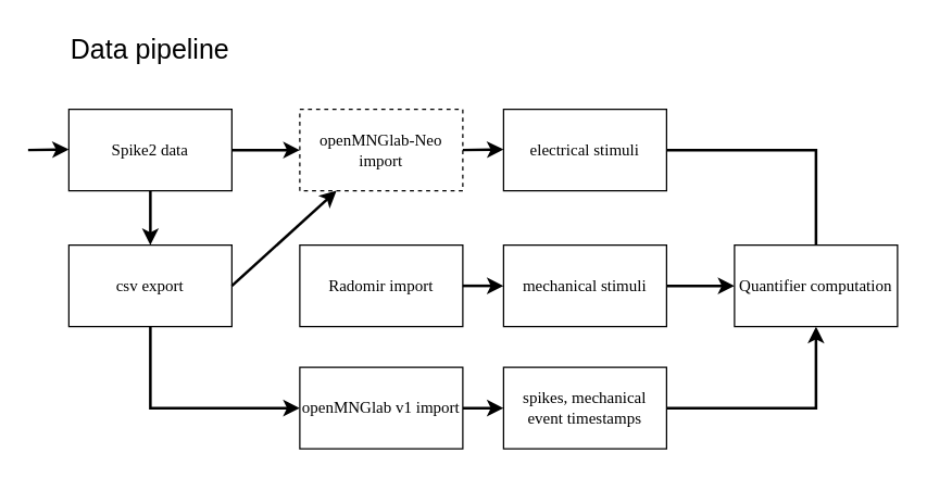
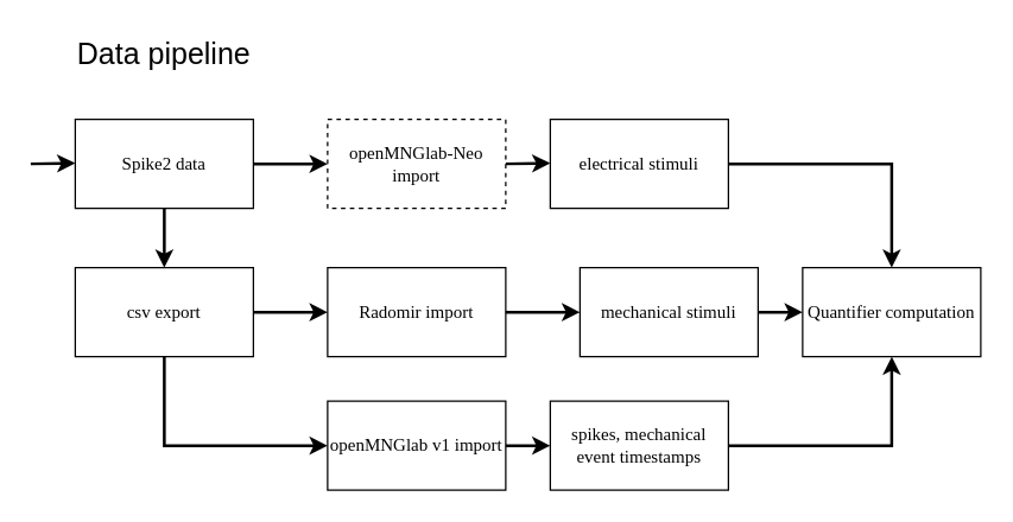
  <mxCell id="0" />
  <mxCell id="1" parent="0" />
  <mxCell id="2" value="Spike2 data" style="rounded=0;whiteSpace=wrap;html=1;fontFamily=Verdana;" vertex="1" parent="1"><mxGeometry x="50" y="80" width="120" height="60" as="geometry" /></mxCell>
  <mxCell id="3" value="Data pipeline" style="text;html=1;strokeColor=none;fillColor=none;align=center;verticalAlign=middle;whiteSpace=wrap;rounded=0;fontFamily=Helvetica;fontSize=20;" vertex="1" parent="1"><mxGeometry x="50" y="20" width="120" height="30" as="geometry" /></mxCell>
  <mxCell id="4" value="" style="endArrow=classic;html=1;rounded=0;fontFamily=Verdana;strokeWidth=2;exitX=0.5;exitY=1;exitDx=0;exitDy=0;" edge="1" parent="1" source="2" target="5"><mxGeometry width="50" height="50" relative="1" as="geometry"><mxPoint x="200" y="200" as="sourcePoint" /><mxPoint x="250" y="150" as="targetPoint" /></mxGeometry></mxCell>
  <mxCell id="5" value="csv export" style="rounded=0;whiteSpace=wrap;html=1;fontFamily=Verdana;" vertex="1" parent="1"><mxGeometry x="50" y="180" width="120" height="60" as="geometry" /></mxCell>
  <mxCell id="6" value="" style="edgeStyle=orthogonalEdgeStyle;rounded=0;orthogonalLoop=1;jettySize=auto;html=1;fontFamily=Verdana;fontSize=12;strokeWidth=2;" edge="1" parent="1" source="7" target="8"><mxGeometry relative="1" as="geometry" /></mxCell>
  <mxCell id="7" value="openMNGlab v1 import" style="rounded=0;whiteSpace=wrap;html=1;fontFamily=Verdana;" vertex="1" parent="1"><mxGeometry x="220" y="270" width="120" height="60" as="geometry" /></mxCell>
  <mxCell id="8" value="spikes, mechanical event timestamps" style="rounded=0;whiteSpace=wrap;html=1;fontFamily=Verdana;fontSize=12;" vertex="1" parent="1"><mxGeometry x="370" y="270" width="120" height="60" as="geometry" /></mxCell>
  <mxCell id="9" value="openMNGlab-Neo import" style="rounded=0;whiteSpace=wrap;html=1;fontFamily=Verdana;fontSize=12;dashed=1;" vertex="1" parent="1"><mxGeometry x="220" y="80" width="120" height="60" as="geometry" /></mxCell>
  <mxCell id="10" value="electrical stimuli" style="rounded=0;whiteSpace=wrap;html=1;fontFamily=Verdana;fontSize=12;" vertex="1" parent="1"><mxGeometry x="370" y="80" width="120" height="60" as="geometry" /></mxCell>
  <mxCell id="11" value="Radomir import" style="rounded=0;whiteSpace=wrap;html=1;fontFamily=Verdana;fontSize=12;" vertex="1" parent="1"><mxGeometry x="220" y="180" width="120" height="60" as="geometry" /></mxCell>
  <mxCell id="12" value="" style="edgeStyle=orthogonalEdgeStyle;rounded=0;orthogonalLoop=1;jettySize=auto;html=1;fontFamily=Verdana;fontSize=12;strokeWidth=2;" edge="1" parent="1" source="13" target="15"><mxGeometry relative="1" as="geometry" /></mxCell>
- <mxCell id="13" value="mechanical stimuli" style="rounded=0;whiteSpace=wrap;html=1;fontFamily=Verdana;fontSize=12;" vertex="1" parent="1"><mxGeometry x="370" y="180" width="120" height="60" as="geometry" /></mxCell>
+ <mxCell id="13" value="mechanical stimuli" style="rounded=0;whiteSpace=wrap;html=1;fontFamily=Verdana;fontSize=12;" vertex="1" parent="1"><mxGeometry x="390" y="180" width="120" height="60" as="geometry" /></mxCell>
  <mxCell id="14" value="" style="endArrow=classic;html=1;rounded=0;fontFamily=Verdana;strokeWidth=2;exitX=1;exitY=0.5;exitDx=0;exitDy=0;entryX=0;entryY=0.5;entryDx=0;entryDy=0;" edge="1" parent="1" source="2" target="9"><mxGeometry width="50" height="50" relative="1" as="geometry"><mxPoint x="120" y="150" as="sourcePoint" /><mxPoint x="120" y="190" as="targetPoint" /></mxGeometry></mxCell>
  <mxCell id="15" value="Quantifier computation" style="rounded=0;whiteSpace=wrap;html=1;fontFamily=Verdana;fontSize=12;" vertex="1" parent="1"><mxGeometry x="540" y="180" width="120" height="60" as="geometry" /></mxCell>
  <mxCell id="16" value="" style="endArrow=classic;html=1;rounded=0;fontFamily=Verdana;strokeWidth=2;entryX=0;entryY=0.5;entryDx=0;entryDy=0;exitX=1;exitY=0.5;exitDx=0;exitDy=0;" edge="1" parent="1" source="9"><mxGeometry width="50" height="50" relative="1" as="geometry"><mxPoint x="350" y="130" as="sourcePoint" /><mxPoint x="370" y="109.5" as="targetPoint" /></mxGeometry></mxCell>
- <mxCell id="17" value="" style="endArrow=classic;html=1;rounded=0;fontFamily=Verdana;strokeWidth=2;exitX=1;exitY=0.5;exitDx=0;exitDy=0;" edge="1" parent="1" source="5" target="9"><mxGeometry width="50" height="50" relative="1" as="geometry"><mxPoint x="190" y="130" as="sourcePoint" /><mxPoint x="240" y="130" as="targetPoint" /></mxGeometry></mxCell>
+ <mxCell id="17" value="" style="endArrow=classic;html=1;rounded=0;fontFamily=Verdana;strokeWidth=2;exitX=1;exitY=0.5;exitDx=0;exitDy=0;entryX=0;entryY=0.5;entryDx=0;entryDy=0;" edge="1" parent="1" source="5" target="11"><mxGeometry width="50" height="50" relative="1" as="geometry"><mxPoint x="190" y="130" as="sourcePoint" /><mxPoint x="240" y="130" as="targetPoint" /></mxGeometry></mxCell>
  <mxCell id="18" value="" style="endArrow=classic;html=1;rounded=0;fontFamily=Verdana;strokeWidth=2;exitX=1;exitY=0.5;exitDx=0;exitDy=0;entryX=0;entryY=0.5;entryDx=0;entryDy=0;" edge="1" parent="1" source="11" target="13"><mxGeometry width="50" height="50" relative="1" as="geometry"><mxPoint x="200" y="140" as="sourcePoint" /><mxPoint x="250" y="140" as="targetPoint" /></mxGeometry></mxCell>
  <mxCell id="19" value="" style="endArrow=classic;html=1;rounded=0;fontFamily=Verdana;strokeWidth=2;exitX=0.5;exitY=1;exitDx=0;exitDy=0;entryX=0;entryY=0.5;entryDx=0;entryDy=0;" edge="1" parent="1" source="5" target="7"><mxGeometry width="50" height="50" relative="1" as="geometry"><mxPoint x="180" y="220" as="sourcePoint" /><mxPoint x="230" y="220" as="targetPoint" /><Array as="points"><mxPoint x="110" y="300" /></Array></mxGeometry></mxCell>
- <mxCell id="20" value="" style="edgeStyle=orthogonalEdgeStyle;rounded=0;orthogonalLoop=1;jettySize=auto;html=1;fontFamily=Verdana;fontSize=12;strokeWidth=2;exitX=1;exitY=0.5;exitDx=0;exitDy=0;entryX=0.5;entryY=0;entryDx=0;entryDy=0;endArrow=none;" edge="1" parent="1" source="10" target="15"><mxGeometry relative="1" as="geometry"><mxPoint x="520" y="120" as="sourcePoint" /><mxPoint x="570" y="120" as="targetPoint" /></mxGeometry></mxCell>
+ <mxCell id="20" value="" style="edgeStyle=orthogonalEdgeStyle;rounded=0;orthogonalLoop=1;jettySize=auto;html=1;fontFamily=Verdana;fontSize=12;strokeWidth=2;exitX=1;exitY=0.5;exitDx=0;exitDy=0;entryX=0.5;entryY=0;entryDx=0;entryDy=0;" edge="1" parent="1" source="10" target="15"><mxGeometry relative="1" as="geometry"><mxPoint x="520" y="120" as="sourcePoint" /><mxPoint x="570" y="120" as="targetPoint" /></mxGeometry></mxCell>
  <mxCell id="21" value="" style="edgeStyle=orthogonalEdgeStyle;rounded=0;orthogonalLoop=1;jettySize=auto;html=1;fontFamily=Verdana;fontSize=12;strokeWidth=2;exitX=1;exitY=0.5;exitDx=0;exitDy=0;entryX=0.5;entryY=1;entryDx=0;entryDy=0;" edge="1" parent="1" source="8" target="15"><mxGeometry relative="1" as="geometry"><mxPoint x="560" y="320" as="sourcePoint" /><mxPoint x="610" y="320" as="targetPoint" /></mxGeometry></mxCell>
  <mxCell id="22" value="" style="endArrow=classic;html=1;rounded=0;fontFamily=Verdana;strokeWidth=2;entryX=0;entryY=0.5;entryDx=0;entryDy=0;exitX=1;exitY=0.5;exitDx=0;exitDy=0;" edge="1" parent="1"><mxGeometry width="50" height="50" relative="1" as="geometry"><mxPoint x="20" y="110" as="sourcePoint" /><mxPoint x="50" y="109.5" as="targetPoint" /></mxGeometry></mxCell>
